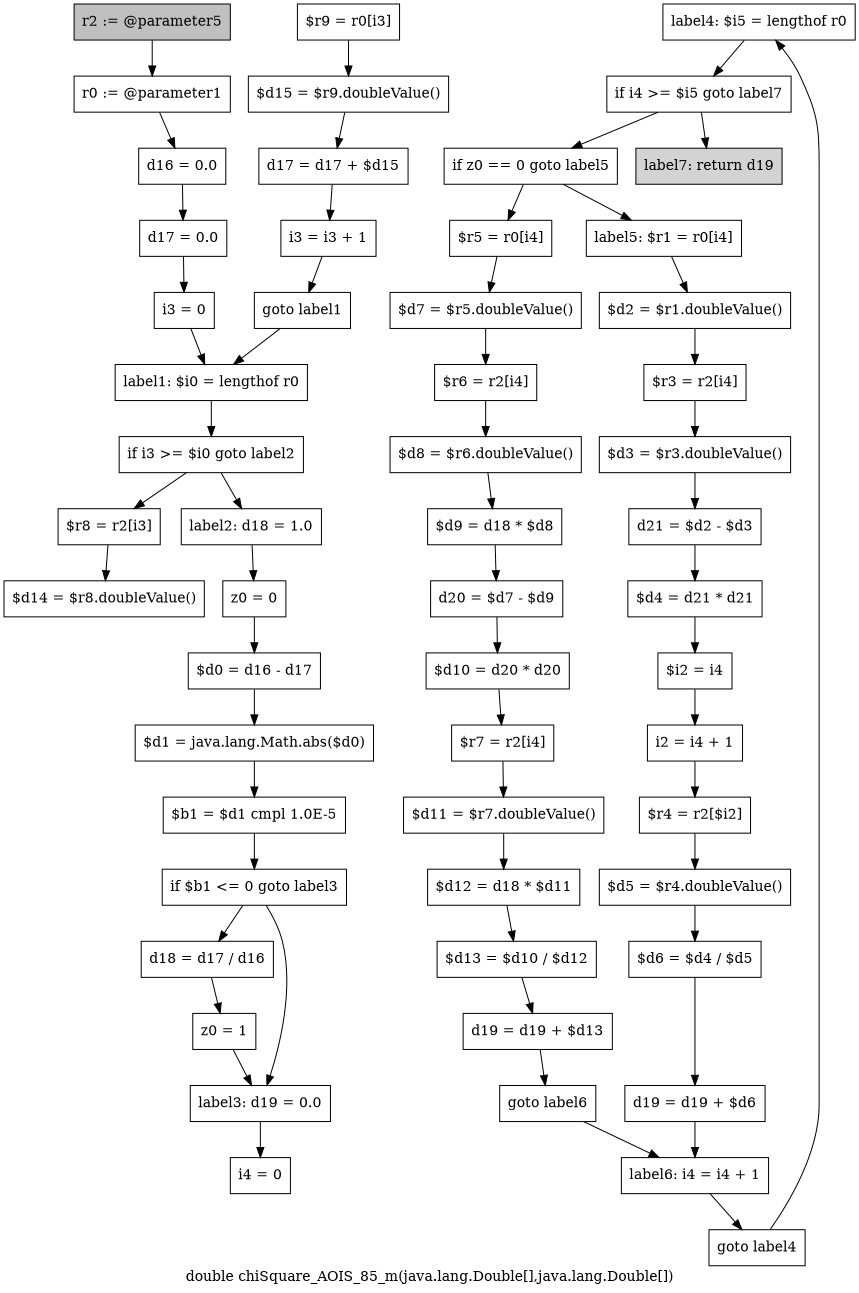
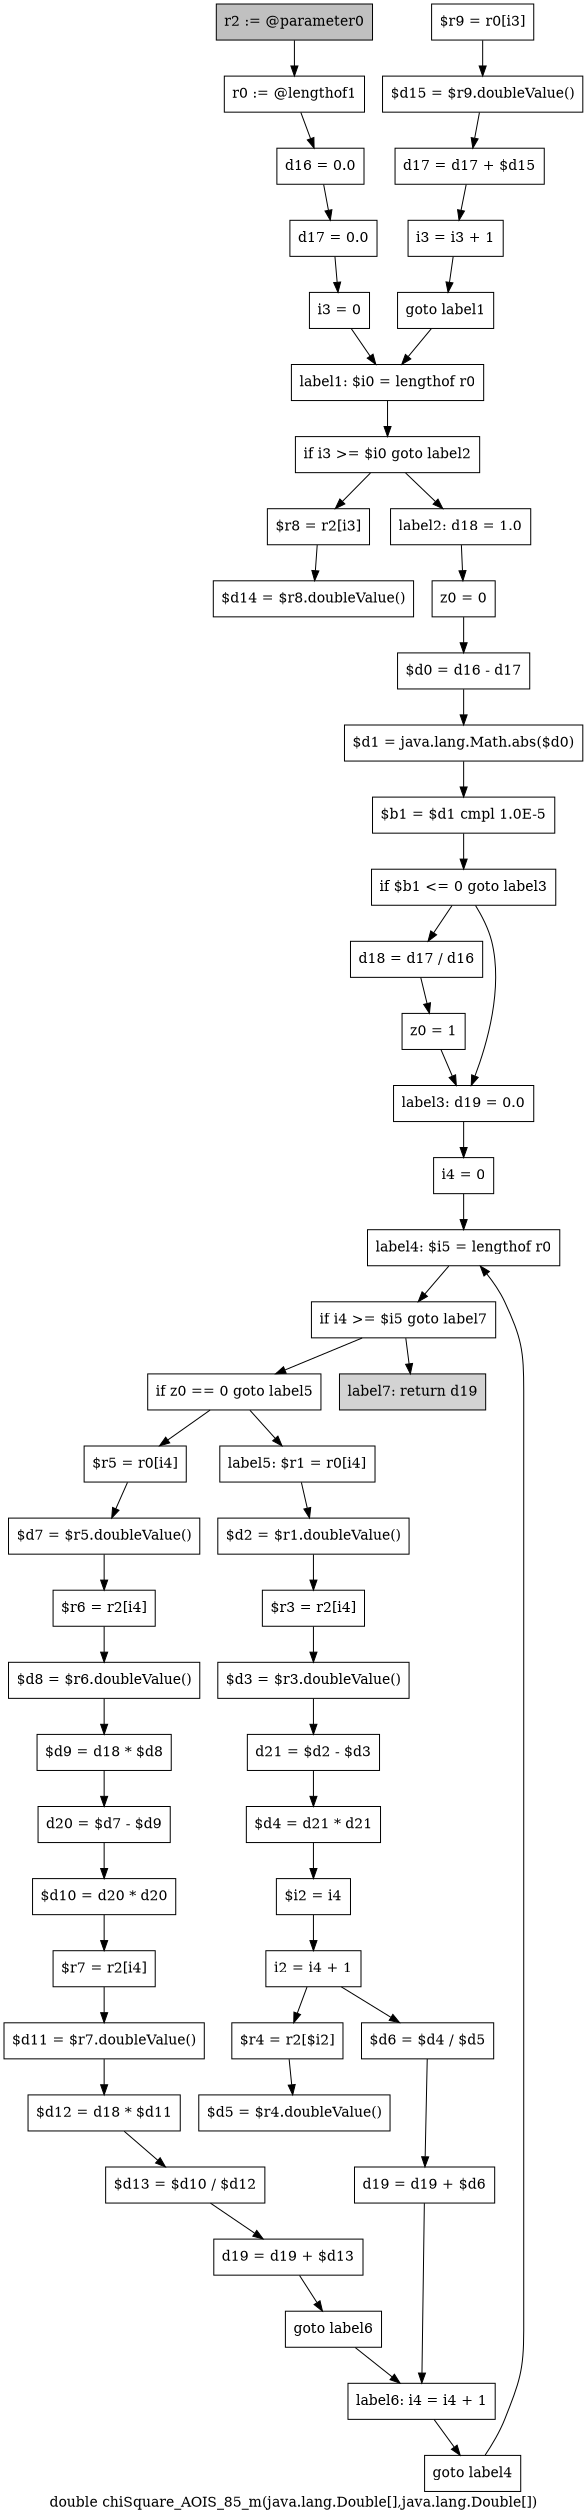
  digraph {
    label="double chiSquare_AOIS_85_m(java.lang.Double[],java.lang.Double[])"
    node [shape=box]
-   n1 [fillcolor=gray label="r2 := @parameter5" style=filled]
-   n2 [label="r0 := @parameter1"]
+   n1 [fillcolor=gray label="r2 := @parameter0" style=filled]
+   n2 [label="r0 := @lengthof1"]
    n3 [label="d16 = 0.0"]
    n4 [label="d17 = 0.0"]
    n5 [label="i3 = 0"]
    n6 [label="label1: $i0 = lengthof r0"]
    n7 [label="if i3 >= $i0 goto label2"]
    n8 [label="$r8 = r2[i3]"]
    n9 [label="label2: d18 = 1.0"]
    n10 [label="$d14 = $r8.doubleValue()"]
    n11 [label="z0 = 0"]
    n12 [label="$d0 = d16 - d17"]
    n13 [label="$r9 = r0[i3]"]
    n14 [label="$d15 = $r9.doubleValue()"]
    n15 [label="d17 = d17 + $d15"]
    n16 [label="i3 = i3 + 1"]
    n17 [label="goto label1"]
    n18 [label="$d1 = java.lang.Math.abs($d0)"]
    n19 [label="$b1 = $d1 cmpl 1.0E-5"]
    n20 [label="if $b1 <= 0 goto label3"]
    n21 [label="d18 = d17 / d16"]
    n22 [label="label3: d19 = 0.0"]
    n23 [label="z0 = 1"]
    n24 [label="i4 = 0"]
    n25 [label="label4: $i5 = lengthof r0"]
    n26 [label="if i4 >= $i5 goto label7"]
    n27 [label="if z0 == 0 goto label5"]
    n28 [fillcolor=lightgray label="label7: return d19" style=filled]
    n29 [label="$r5 = r0[i4]"]
    n30 [label="label5: $r1 = r0[i4]"]
    n31 [label="$d7 = $r5.doubleValue()"]
    n32 [label="$d2 = $r1.doubleValue()"]
    n33 [label="$r6 = r2[i4]"]
    n34 [label="$r3 = r2[i4]"]
    n35 [label="$d8 = $r6.doubleValue()"]
    n36 [label="$d9 = d18 * $d8"]
    n37 [label="d20 = $d7 - $d9"]
    n38 [label="$d10 = d20 * d20"]
    n39 [label="$r7 = r2[i4]"]
    n40 [label="$d11 = $r7.doubleValue()"]
    n41 [label="$d12 = d18 * $d11"]
    n42 [label="$d13 = $d10 / $d12"]
    n43 [label="d19 = d19 + $d13"]
    n44 [label="goto label6"]
    n45 [label="label6: i4 = i4 + 1"]
    n46 [label="goto label4"]
    n47 [label="$d3 = $r3.doubleValue()"]
    n48 [label="d21 = $d2 - $d3"]
    n49 [label="$d4 = d21 * d21"]
    n50 [label="$i2 = i4"]
    n51 [label="i2 = i4 + 1"]
    n52 [label="$r4 = r2[$i2]"]
    n53 [label="$d5 = $r4.doubleValue()"]
    n54 [label="$d6 = $d4 / $d5"]
    n55 [label="d19 = d19 + $d6"]
    n1 -> n2
    n2 -> n3
    n3 -> n4
    n4 -> n5
    n5 -> n6
    n6 -> n7
    n7 -> n8
    n7 -> n9
    n8 -> n10
    n9 -> n11
    n11 -> n12
    n12 -> n18
    n13 -> n14
    n14 -> n15
    n15 -> n16
    n16 -> n17
    n17 -> n6
    n18 -> n19
    n19 -> n20
    n20 -> n21
    n20 -> n22
    n21 -> n23
    n22 -> n24
    n23 -> n22
+   n24 -> n25
    n25 -> n26
    n26 -> n27
    n26 -> n28
    n27 -> n29
    n27 -> n30
    n29 -> n31
    n30 -> n32
    n31 -> n33
    n32 -> n34
    n33 -> n35
    n34 -> n47
    n35 -> n36
    n36 -> n37
    n37 -> n38
    n38 -> n39
    n39 -> n40
    n40 -> n41
    n41 -> n42
    n42 -> n43
    n43 -> n44
    n44 -> n45
    n45 -> n46
    n46 -> n25
    n47 -> n48
    n48 -> n49
    n49 -> n50
    n50 -> n51
    n51 -> n52
    n52 -> n53
-   n53 -> n54
+   n51 -> n54
    n54 -> n55
    n55 -> n45
  }
